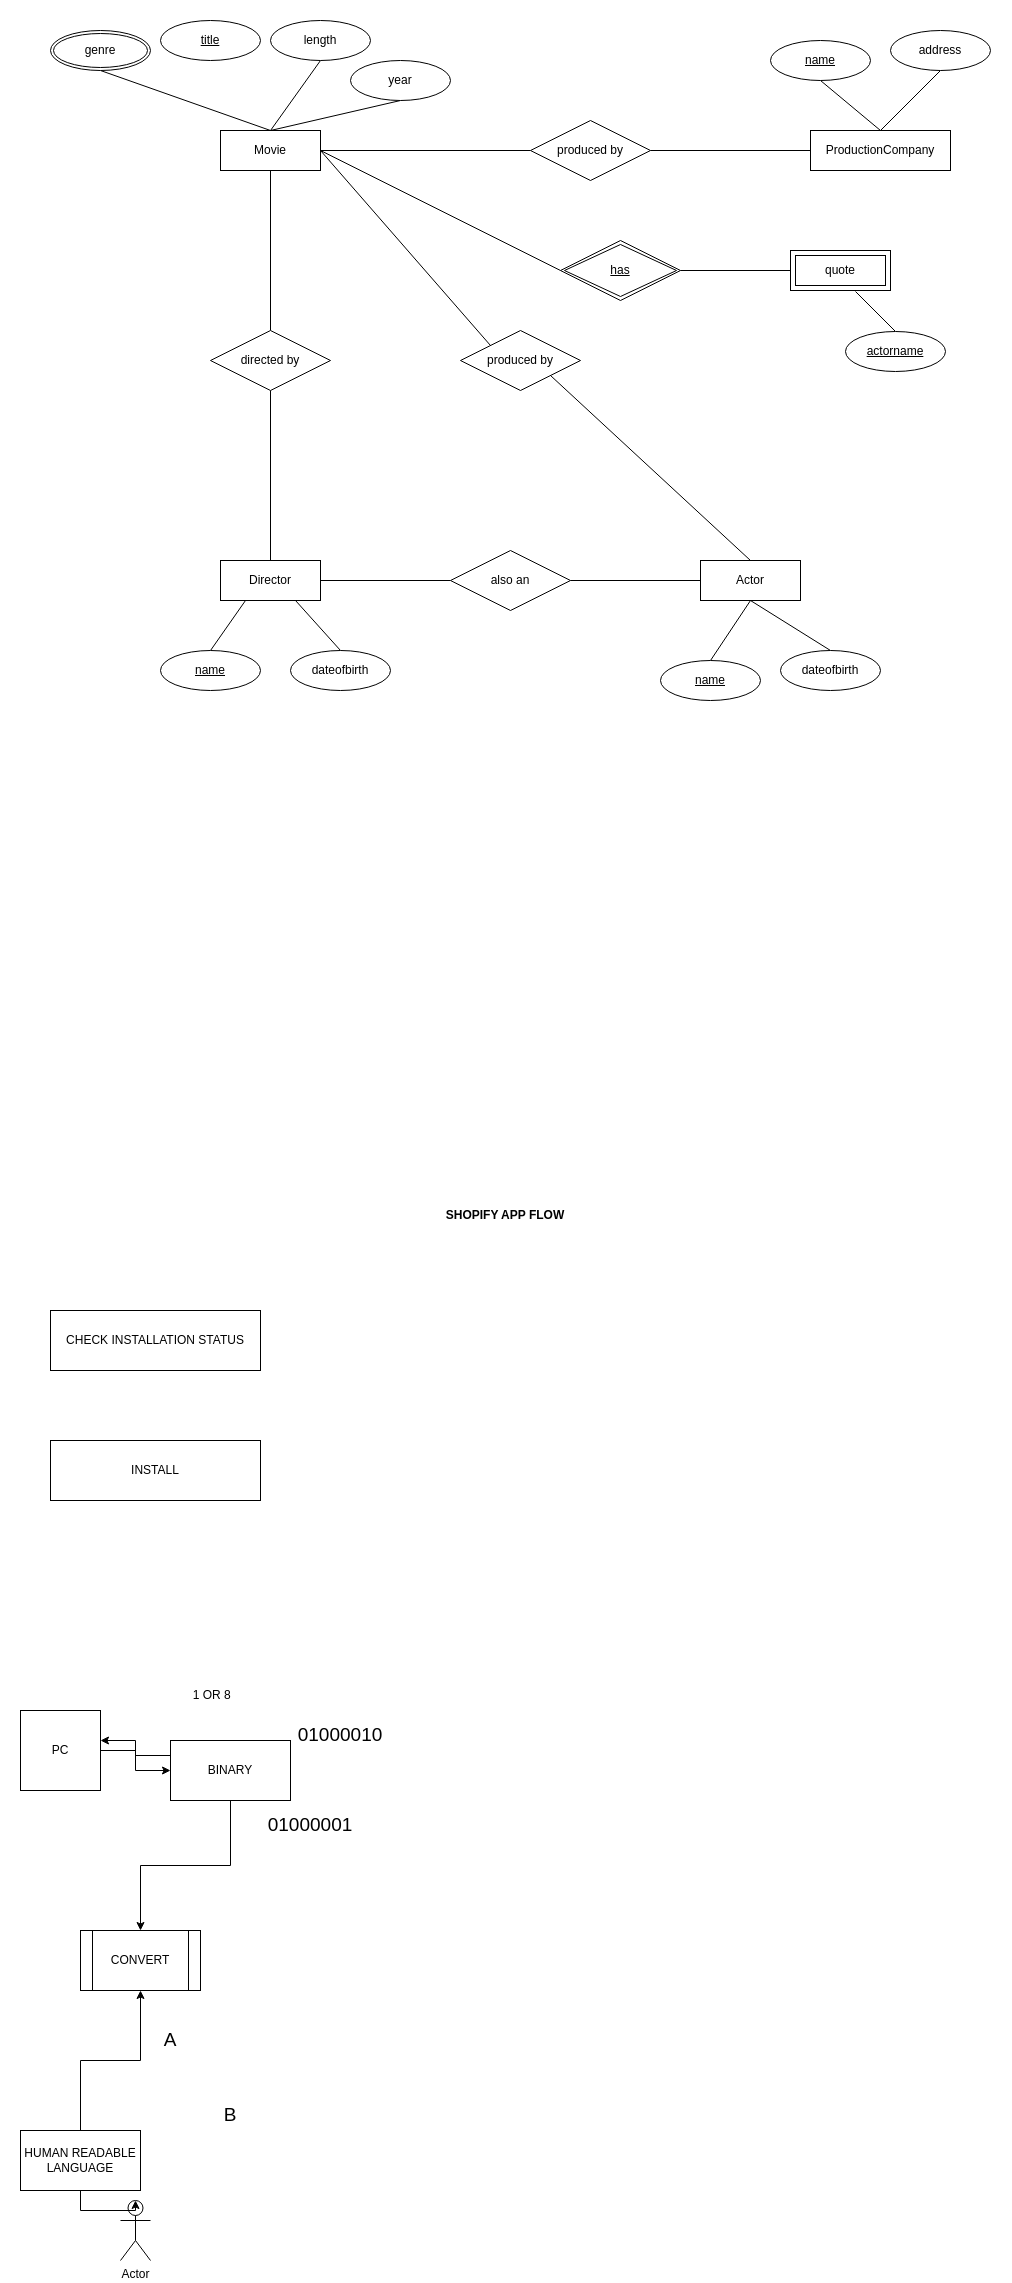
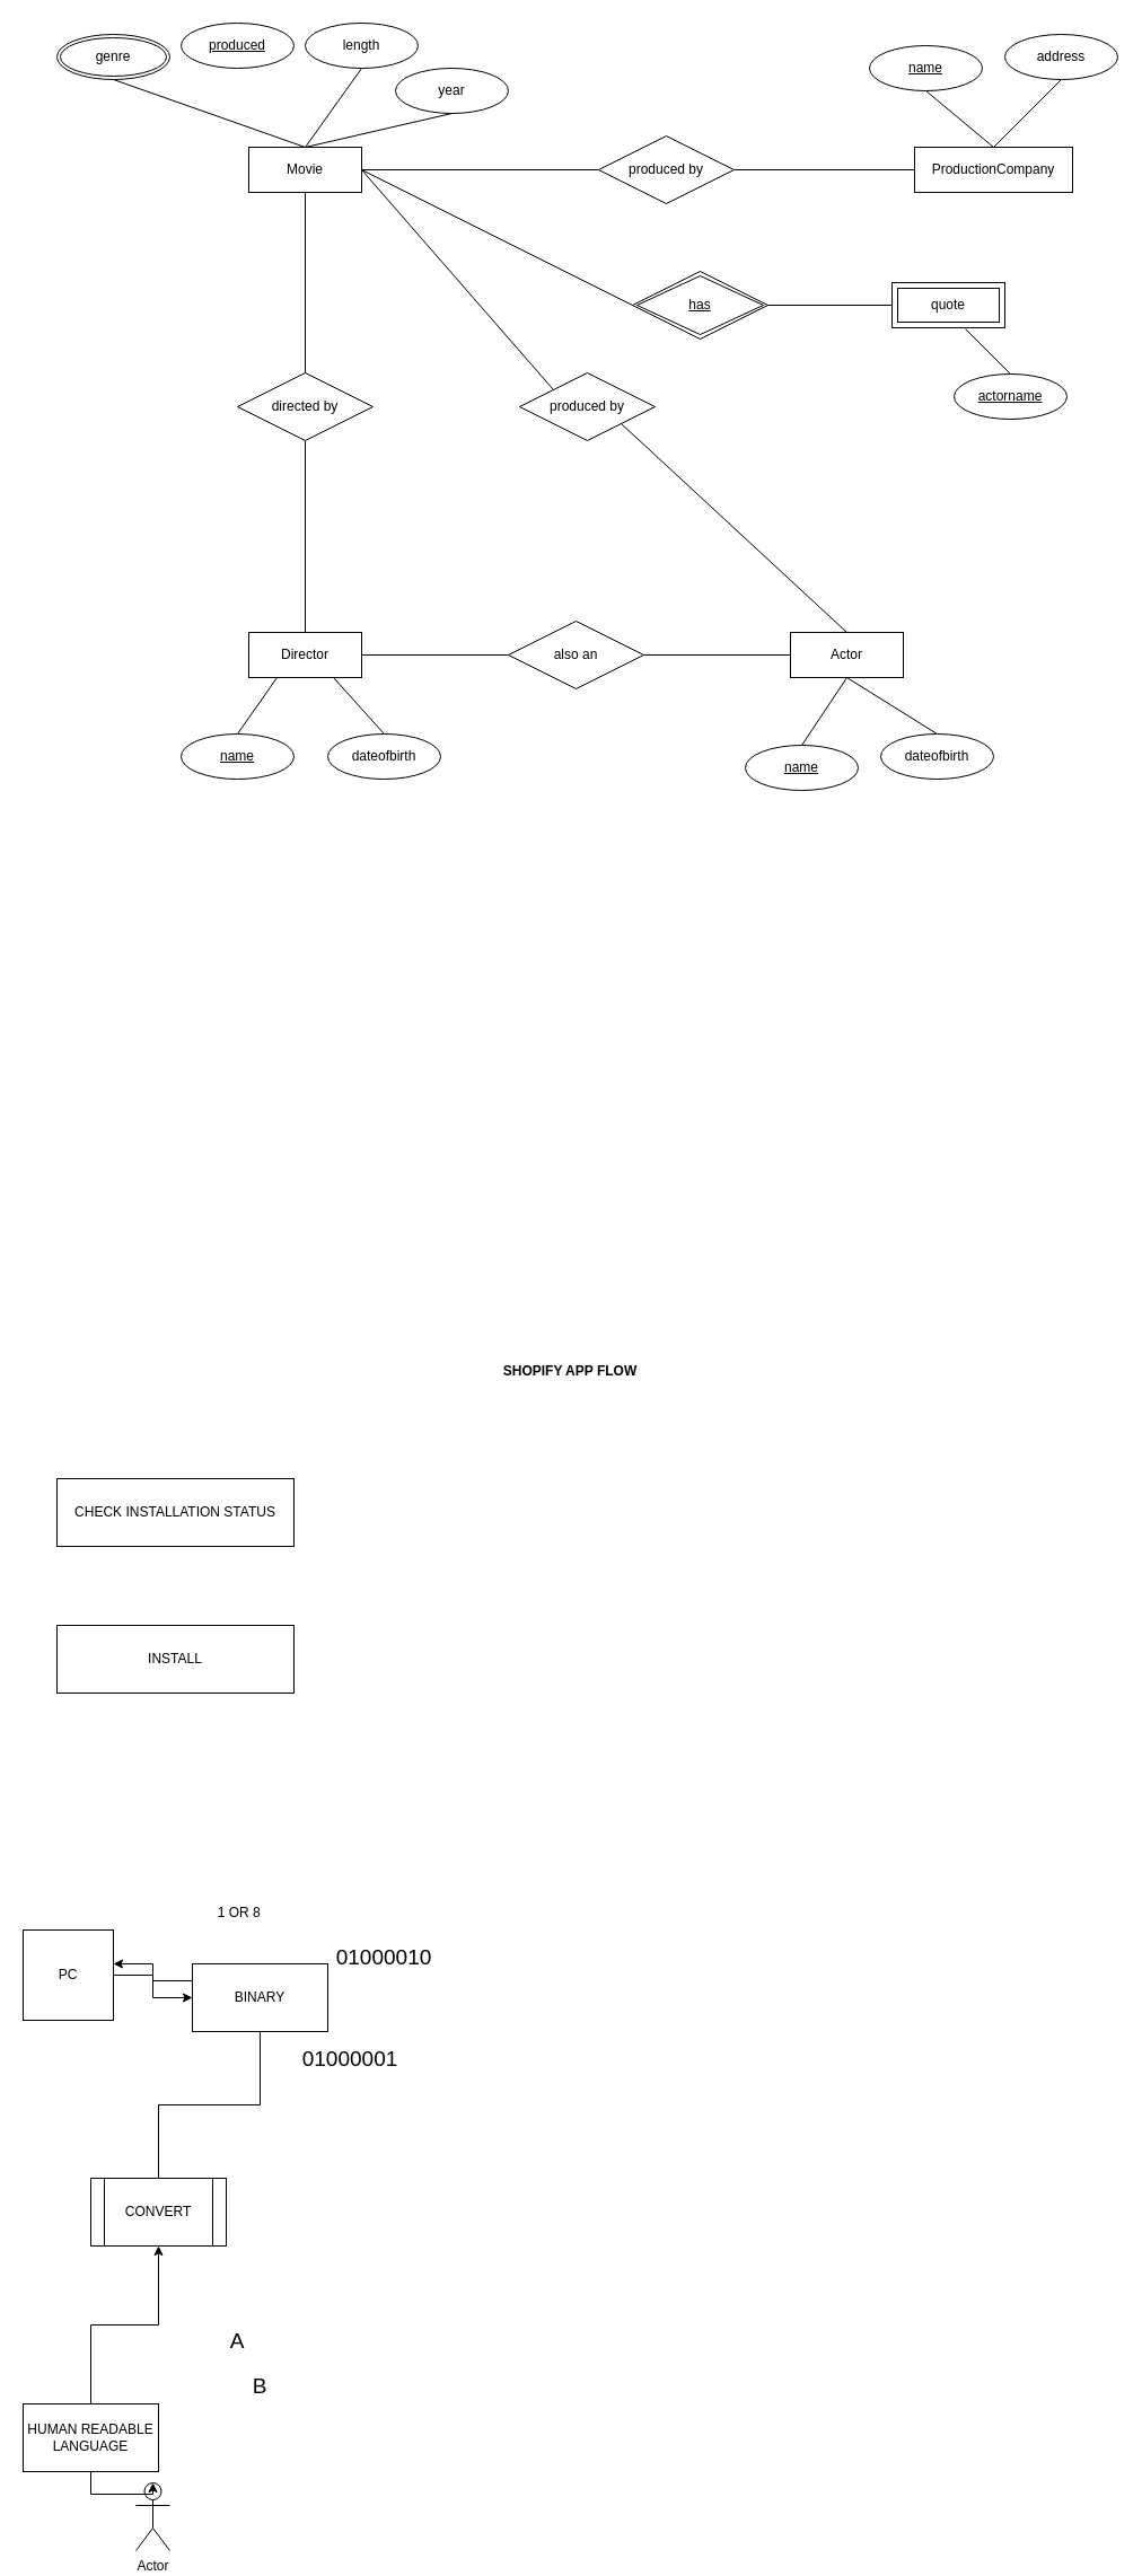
  <mxCell id="0" />
  <mxCell id="1" parent="0" />
  <mxCell id="2" style="edgeStyle=orthogonalEdgeStyle;rounded=0;orthogonalLoop=1;jettySize=auto;html=1;exitX=0.5;exitY=1;exitDx=0;exitDy=0;entryX=0.5;entryY=0;entryDx=0;entryDy=0;endArrow=none;endFill=0;" parent="1" source="8" target="17" edge="1"><mxGeometry relative="1" as="geometry" /></mxCell>
  <mxCell id="3" style="edgeStyle=none;rounded=0;orthogonalLoop=1;jettySize=auto;html=1;exitX=0.5;exitY=0;exitDx=0;exitDy=0;entryX=0.5;entryY=1;entryDx=0;entryDy=0;endArrow=none;endFill=0;" parent="1" source="8" target="21" edge="1"><mxGeometry relative="1" as="geometry" /></mxCell>
  <mxCell id="4" style="edgeStyle=none;rounded=0;orthogonalLoop=1;jettySize=auto;html=1;exitX=0.5;exitY=0;exitDx=0;exitDy=0;entryX=0.5;entryY=1;entryDx=0;entryDy=0;endArrow=none;endFill=0;" parent="1" source="8" target="22" edge="1"><mxGeometry relative="1" as="geometry" /></mxCell>
  <mxCell id="5" style="edgeStyle=none;rounded=0;orthogonalLoop=1;jettySize=auto;html=1;exitX=1;exitY=0.5;exitDx=0;exitDy=0;entryX=0;entryY=0.5;entryDx=0;entryDy=0;endArrow=none;endFill=0;" parent="1" source="8" target="26" edge="1"><mxGeometry relative="1" as="geometry" /></mxCell>
  <mxCell id="6" style="edgeStyle=none;rounded=0;orthogonalLoop=1;jettySize=auto;html=1;exitX=1;exitY=0.5;exitDx=0;exitDy=0;entryX=0;entryY=0;entryDx=0;entryDy=0;endArrow=none;endFill=0;" parent="1" source="8" target="32" edge="1"><mxGeometry relative="1" as="geometry" /></mxCell>
  <mxCell id="7" style="edgeStyle=none;rounded=0;orthogonalLoop=1;jettySize=auto;html=1;exitX=1;exitY=0.5;exitDx=0;exitDy=0;entryX=0;entryY=0.5;entryDx=0;entryDy=0;endArrow=none;endFill=0;" parent="1" source="8" target="40" edge="1"><mxGeometry relative="1" as="geometry" /></mxCell>
  <mxCell id="8" value="Movie" style="whiteSpace=wrap;html=1;align=center;" parent="1" vertex="1"><mxGeometry x="220" y="130" width="100" height="40" as="geometry" /></mxCell>
  <mxCell id="9" style="edgeStyle=none;rounded=0;orthogonalLoop=1;jettySize=auto;html=1;exitX=0.5;exitY=1;exitDx=0;exitDy=0;entryX=0.5;entryY=0;entryDx=0;entryDy=0;endArrow=none;endFill=0;" parent="1" source="10" target="35" edge="1"><mxGeometry relative="1" as="geometry" /></mxCell>
  <mxCell id="10" value="Actor" style="whiteSpace=wrap;html=1;align=center;" parent="1" vertex="1"><mxGeometry x="700" y="560" width="100" height="40" as="geometry" /></mxCell>
  <mxCell id="11" style="rounded=0;orthogonalLoop=1;jettySize=auto;html=1;exitX=0.25;exitY=1;exitDx=0;exitDy=0;entryX=0.5;entryY=0;entryDx=0;entryDy=0;endArrow=none;endFill=0;" parent="1" source="14" target="19" edge="1"><mxGeometry relative="1" as="geometry" /></mxCell>
  <mxCell id="12" style="edgeStyle=none;rounded=0;orthogonalLoop=1;jettySize=auto;html=1;exitX=0.75;exitY=1;exitDx=0;exitDy=0;entryX=0.5;entryY=0;entryDx=0;entryDy=0;endArrow=none;endFill=0;" parent="1" source="14" target="18" edge="1"><mxGeometry relative="1" as="geometry" /></mxCell>
  <mxCell id="13" style="edgeStyle=none;rounded=0;orthogonalLoop=1;jettySize=auto;html=1;exitX=1;exitY=0.5;exitDx=0;exitDy=0;entryX=0;entryY=0.5;entryDx=0;entryDy=0;endArrow=none;endFill=0;" parent="1" source="14" target="42" edge="1"><mxGeometry relative="1" as="geometry" /></mxCell>
  <mxCell id="14" value="Director" style="whiteSpace=wrap;html=1;align=center;" parent="1" vertex="1"><mxGeometry x="220" y="560" width="100" height="40" as="geometry" /></mxCell>
  <mxCell id="15" value="ProductionCompany" style="whiteSpace=wrap;html=1;align=center;" parent="1" vertex="1"><mxGeometry x="810" y="130" width="140" height="40" as="geometry" /></mxCell>
  <mxCell id="16" style="edgeStyle=orthogonalEdgeStyle;rounded=0;orthogonalLoop=1;jettySize=auto;html=1;exitX=0.5;exitY=1;exitDx=0;exitDy=0;entryX=0.5;entryY=0;entryDx=0;entryDy=0;endArrow=none;endFill=0;" parent="1" source="17" target="14" edge="1"><mxGeometry relative="1" as="geometry" /></mxCell>
  <mxCell id="17" value="directed by" style="shape=rhombus;perimeter=rhombusPerimeter;whiteSpace=wrap;html=1;align=center;" parent="1" vertex="1"><mxGeometry x="210" y="330" width="120" height="60" as="geometry" /></mxCell>
  <mxCell id="18" value="dateofbirth" style="ellipse;whiteSpace=wrap;html=1;align=center;" parent="1" vertex="1"><mxGeometry x="290" y="650" width="100" height="40" as="geometry" /></mxCell>
  <mxCell id="19" value="&lt;u&gt;name&lt;/u&gt;" style="ellipse;whiteSpace=wrap;html=1;align=center;" parent="1" vertex="1"><mxGeometry x="160" y="650" width="100" height="40" as="geometry" /></mxCell>
- <mxCell id="20" value="&lt;u&gt;title&lt;/u&gt;" style="ellipse;whiteSpace=wrap;html=1;align=center;" parent="1" vertex="1"><mxGeometry x="160" y="20" width="100" height="40" as="geometry" /></mxCell>
+ <mxCell id="20" value="&lt;u&gt;produced&lt;/u&gt;" style="ellipse;whiteSpace=wrap;html=1;align=center;" parent="1" vertex="1"><mxGeometry x="160" y="20" width="100" height="40" as="geometry" /></mxCell>
  <mxCell id="21" value="length" style="ellipse;whiteSpace=wrap;html=1;align=center;" parent="1" vertex="1"><mxGeometry x="270" y="20" width="100" height="40" as="geometry" /></mxCell>
  <mxCell id="22" value="year" style="ellipse;whiteSpace=wrap;html=1;align=center;" parent="1" vertex="1"><mxGeometry x="350" y="60" width="100" height="40" as="geometry" /></mxCell>
  <mxCell id="23" style="edgeStyle=none;rounded=0;orthogonalLoop=1;jettySize=auto;html=1;exitX=0.5;exitY=1;exitDx=0;exitDy=0;entryX=0.5;entryY=0;entryDx=0;entryDy=0;endArrow=none;endFill=0;" parent="1" source="24" target="8" edge="1"><mxGeometry relative="1" as="geometry" /></mxCell>
  <mxCell id="24" value="genre" style="ellipse;shape=doubleEllipse;margin=3;whiteSpace=wrap;html=1;align=center;" parent="1" vertex="1"><mxGeometry x="50" y="30" width="100" height="40" as="geometry" /></mxCell>
  <mxCell id="25" style="edgeStyle=none;rounded=0;orthogonalLoop=1;jettySize=auto;html=1;exitX=1;exitY=0.5;exitDx=0;exitDy=0;entryX=0;entryY=0.5;entryDx=0;entryDy=0;endArrow=none;endFill=0;" parent="1" source="26" target="15" edge="1"><mxGeometry relative="1" as="geometry" /></mxCell>
  <mxCell id="26" value="produced by" style="shape=rhombus;perimeter=rhombusPerimeter;whiteSpace=wrap;html=1;align=center;" parent="1" vertex="1"><mxGeometry x="530" y="120" width="120" height="60" as="geometry" /></mxCell>
  <mxCell id="27" style="edgeStyle=none;rounded=0;orthogonalLoop=1;jettySize=auto;html=1;exitX=0.5;exitY=1;exitDx=0;exitDy=0;entryX=0.5;entryY=0;entryDx=0;entryDy=0;endArrow=none;endFill=0;" parent="1" source="28" target="15" edge="1"><mxGeometry relative="1" as="geometry" /></mxCell>
  <mxCell id="28" value="&lt;u&gt;name&lt;/u&gt;" style="ellipse;whiteSpace=wrap;html=1;align=center;" parent="1" vertex="1"><mxGeometry x="770" y="40" width="100" height="40" as="geometry" /></mxCell>
  <mxCell id="29" style="edgeStyle=none;rounded=0;orthogonalLoop=1;jettySize=auto;html=1;exitX=0.5;exitY=1;exitDx=0;exitDy=0;entryX=0.5;entryY=0;entryDx=0;entryDy=0;endArrow=none;endFill=0;" parent="1" source="30" target="15" edge="1"><mxGeometry relative="1" as="geometry" /></mxCell>
  <mxCell id="30" value="address" style="ellipse;whiteSpace=wrap;html=1;align=center;" parent="1" vertex="1"><mxGeometry x="890" y="30" width="100" height="40" as="geometry" /></mxCell>
  <mxCell id="31" style="edgeStyle=none;rounded=0;orthogonalLoop=1;jettySize=auto;html=1;exitX=1;exitY=1;exitDx=0;exitDy=0;entryX=0.5;entryY=0;entryDx=0;entryDy=0;endArrow=none;endFill=0;" parent="1" source="32" target="10" edge="1"><mxGeometry relative="1" as="geometry" /></mxCell>
  <mxCell id="32" value="produced by" style="shape=rhombus;perimeter=rhombusPerimeter;whiteSpace=wrap;html=1;align=center;" parent="1" vertex="1"><mxGeometry x="460" y="330" width="120" height="60" as="geometry" /></mxCell>
  <mxCell id="33" style="edgeStyle=none;rounded=0;orthogonalLoop=1;jettySize=auto;html=1;exitX=0.5;exitY=0;exitDx=0;exitDy=0;endArrow=none;endFill=0;" parent="1" source="34" edge="1"><mxGeometry relative="1" as="geometry"><mxPoint x="750" y="600" as="targetPoint" /></mxGeometry></mxCell>
  <mxCell id="34" value="dateofbirth" style="ellipse;whiteSpace=wrap;html=1;align=center;" parent="1" vertex="1"><mxGeometry x="780" y="650" width="100" height="40" as="geometry" /></mxCell>
  <mxCell id="35" value="&lt;u&gt;name&lt;/u&gt;" style="ellipse;whiteSpace=wrap;html=1;align=center;" parent="1" vertex="1"><mxGeometry x="660" y="660" width="100" height="40" as="geometry" /></mxCell>
  <mxCell id="36" style="edgeStyle=none;rounded=0;orthogonalLoop=1;jettySize=auto;html=1;exitX=0.5;exitY=0;exitDx=0;exitDy=0;entryX=0.5;entryY=1;entryDx=0;entryDy=0;endArrow=none;endFill=0;" parent="1" source="37" edge="1"><mxGeometry relative="1" as="geometry"><mxPoint x="855" y="291" as="targetPoint" /></mxGeometry></mxCell>
  <mxCell id="37" value="&lt;u&gt;actorname&lt;/u&gt;" style="ellipse;whiteSpace=wrap;html=1;align=center;" parent="1" vertex="1"><mxGeometry x="845" y="331" width="100" height="40" as="geometry" /></mxCell>
  <mxCell id="38" style="edgeStyle=none;rounded=0;orthogonalLoop=1;jettySize=auto;html=1;exitX=0;exitY=0.5;exitDx=0;exitDy=0;entryX=1;entryY=0.5;entryDx=0;entryDy=0;endArrow=none;endFill=0;" parent="1" source="39" edge="1"><mxGeometry relative="1" as="geometry"><mxPoint x="680" y="270" as="targetPoint" /></mxGeometry></mxCell>
  <mxCell id="39" value="quote" style="shape=ext;margin=3;double=1;whiteSpace=wrap;html=1;align=center;" parent="1" vertex="1"><mxGeometry x="790" y="250" width="100" height="40" as="geometry" /></mxCell>
  <mxCell id="40" value="&lt;u&gt;has&lt;/u&gt;" style="shape=rhombus;double=1;perimeter=rhombusPerimeter;whiteSpace=wrap;html=1;align=center;" parent="1" vertex="1"><mxGeometry x="560" y="240" width="120" height="60" as="geometry" /></mxCell>
  <mxCell id="41" style="edgeStyle=none;rounded=0;orthogonalLoop=1;jettySize=auto;html=1;exitX=1;exitY=0.5;exitDx=0;exitDy=0;entryX=0;entryY=0.5;entryDx=0;entryDy=0;endArrow=none;endFill=0;" parent="1" source="42" target="10" edge="1"><mxGeometry relative="1" as="geometry" /></mxCell>
  <mxCell id="42" value="also an" style="shape=rhombus;perimeter=rhombusPerimeter;whiteSpace=wrap;html=1;align=center;" parent="1" vertex="1"><mxGeometry x="450" y="550" width="120" height="60" as="geometry" /></mxCell>
  <mxCell id="43" value="SHOPIFY APP FLOW" style="text;html=1;strokeColor=none;fillColor=none;align=center;verticalAlign=middle;whiteSpace=wrap;rounded=0;fontStyle=1" parent="1" vertex="1"><mxGeometry x="420" y="1200" width="170" height="30" as="geometry" /></mxCell>
  <mxCell id="44" value="CHECK INSTALLATION STATUS" style="rounded=0;whiteSpace=wrap;html=1;" parent="1" vertex="1"><mxGeometry x="50" y="1310" width="210" height="60" as="geometry" /></mxCell>
  <mxCell id="45" value="INSTALL" style="rounded=0;whiteSpace=wrap;html=1;" parent="1" vertex="1"><mxGeometry x="50" y="1440" width="210" height="60" as="geometry" /></mxCell>
  <mxCell id="46" style="edgeStyle=orthogonalEdgeStyle;rounded=0;orthogonalLoop=1;jettySize=auto;html=1;exitX=0;exitY=0.25;exitDx=0;exitDy=0;entryX=1;entryY=0.375;entryDx=0;entryDy=0;entryPerimeter=0;" parent="1" source="48" target="51" edge="1"><mxGeometry relative="1" as="geometry" /></mxCell>
- <mxCell id="47" style="edgeStyle=orthogonalEdgeStyle;rounded=0;orthogonalLoop=1;jettySize=auto;html=1;entryX=0.5;entryY=0;entryDx=0;entryDy=0;" parent="1" source="48" target="56" edge="1"><mxGeometry relative="1" as="geometry" /></mxCell>
+ <mxCell id="47" style="edgeStyle=orthogonalEdgeStyle;rounded=0;orthogonalLoop=1;jettySize=auto;html=1;entryX=0.5;entryY=0;entryDx=0;entryDy=0;endArrow=none;" parent="1" source="48" target="56" edge="1"><mxGeometry relative="1" as="geometry" /></mxCell>
  <mxCell id="48" value="BINARY" style="rounded=0;whiteSpace=wrap;html=1;" parent="1" vertex="1"><mxGeometry x="170" y="1740" width="120" height="60" as="geometry" /></mxCell>
  <mxCell id="49" value="Actor" style="shape=umlActor;verticalLabelPosition=bottom;verticalAlign=top;html=1;outlineConnect=0;" parent="1" vertex="1"><mxGeometry x="120" y="2200" width="30" height="60" as="geometry" /></mxCell>
  <mxCell id="50" style="edgeStyle=orthogonalEdgeStyle;rounded=0;orthogonalLoop=1;jettySize=auto;html=1;exitX=1;exitY=0.5;exitDx=0;exitDy=0;entryX=0;entryY=0.5;entryDx=0;entryDy=0;" parent="1" source="51" target="48" edge="1"><mxGeometry relative="1" as="geometry" /></mxCell>
  <mxCell id="51" value="PC" style="whiteSpace=wrap;html=1;aspect=fixed;" parent="1" vertex="1"><mxGeometry x="20" y="1710" width="80" height="80" as="geometry" /></mxCell>
  <mxCell id="52" value="&amp;nbsp;1 OR 8" style="text;html=1;strokeColor=none;fillColor=none;align=center;verticalAlign=middle;whiteSpace=wrap;rounded=0;" parent="1" vertex="1"><mxGeometry x="180" y="1680" width="60" height="30" as="geometry" /></mxCell>
  <mxCell id="53" style="edgeStyle=orthogonalEdgeStyle;rounded=0;orthogonalLoop=1;jettySize=auto;html=1;exitX=0.5;exitY=1;exitDx=0;exitDy=0;" parent="1" source="55" target="49" edge="1"><mxGeometry relative="1" as="geometry" /></mxCell>
  <mxCell id="54" style="edgeStyle=orthogonalEdgeStyle;rounded=0;orthogonalLoop=1;jettySize=auto;html=1;exitX=0.5;exitY=0;exitDx=0;exitDy=0;entryX=0.5;entryY=1;entryDx=0;entryDy=0;" parent="1" source="55" target="56" edge="1"><mxGeometry relative="1" as="geometry" /></mxCell>
  <mxCell id="55" value="HUMAN READABLE LANGUAGE" style="rounded=0;whiteSpace=wrap;html=1;" parent="1" vertex="1"><mxGeometry x="20" y="2130" width="120" height="60" as="geometry" /></mxCell>
  <mxCell id="56" value="CONVERT" style="shape=process;whiteSpace=wrap;html=1;backgroundOutline=1;" parent="1" vertex="1"><mxGeometry x="80" y="1930" width="120" height="60" as="geometry" /></mxCell>
- <mxCell id="57" value="A" style="text;html=1;strokeColor=none;fillColor=none;align=center;verticalAlign=middle;whiteSpace=wrap;rounded=0;fontSize=19;" parent="1" vertex="1"><mxGeometry x="140" y="2025" width="60" height="30" as="geometry" /></mxCell>
+ <mxCell id="57" value="A" style="text;html=1;strokeColor=none;fillColor=none;align=center;verticalAlign=middle;whiteSpace=wrap;rounded=0;fontSize=19;" parent="1" vertex="1"><mxGeometry x="180" y="2060" width="60" height="30" as="geometry" /></mxCell>
  <mxCell id="58" value="01000001" style="text;html=1;strokeColor=none;fillColor=none;align=center;verticalAlign=middle;whiteSpace=wrap;rounded=0;fontSize=19;" parent="1" vertex="1"><mxGeometry x="280" y="1810" width="60" height="30" as="geometry" /></mxCell>
  <mxCell id="59" value="B" style="text;html=1;strokeColor=none;fillColor=none;align=center;verticalAlign=middle;whiteSpace=wrap;rounded=0;fontSize=19;" parent="1" vertex="1"><mxGeometry x="200" y="2100" width="60" height="30" as="geometry" /></mxCell>
  <mxCell id="60" value="01000010" style="text;html=1;strokeColor=none;fillColor=none;align=center;verticalAlign=middle;whiteSpace=wrap;rounded=0;fontSize=19;" parent="1" vertex="1"><mxGeometry x="310" y="1720" width="60" height="30" as="geometry" /></mxCell>
